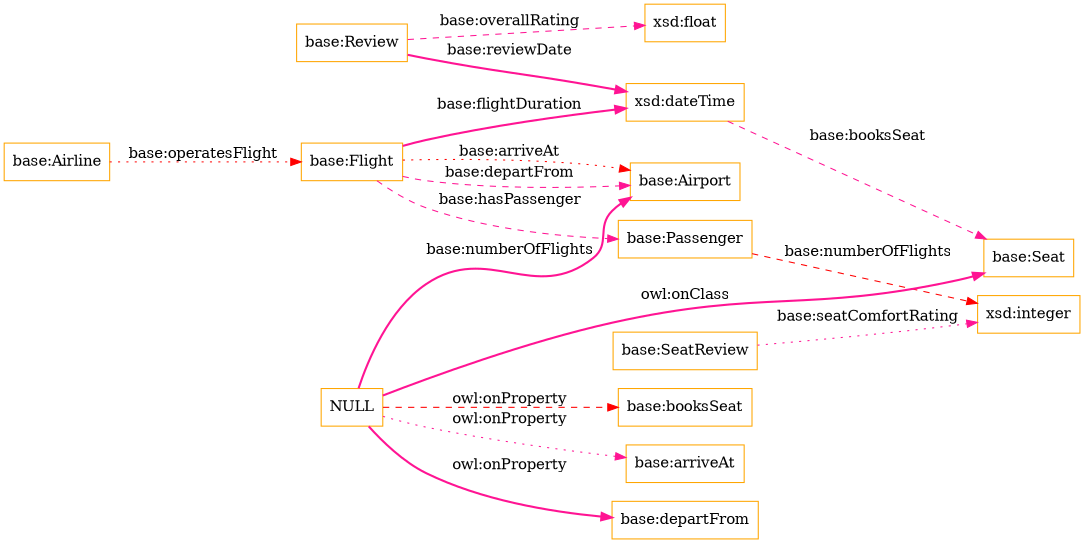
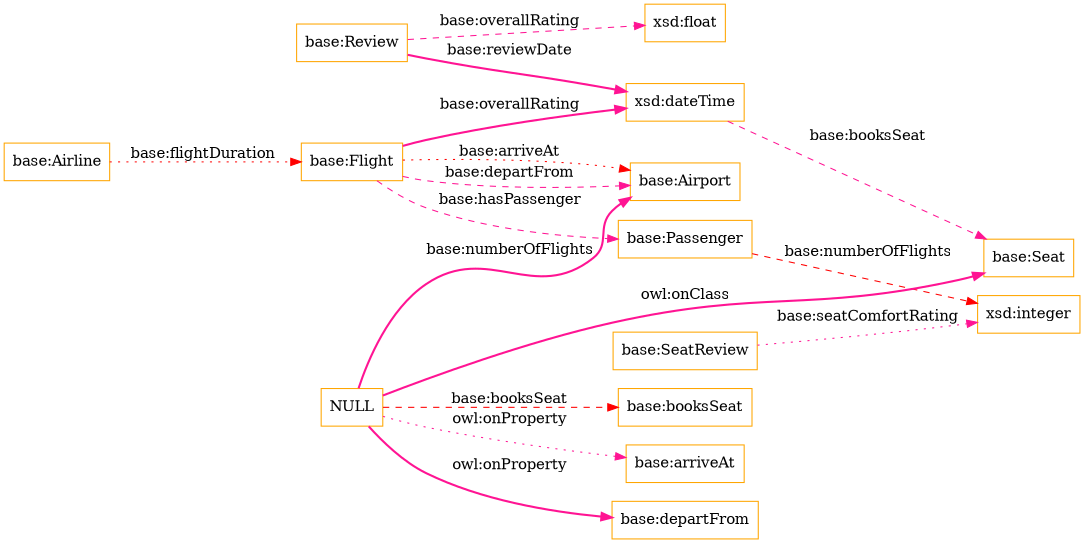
  digraph {
    rankdir=LR
    node [color=orange shape=rectangle]
    edge [color=deeppink style=dashed]
    "base:Review"
    "xsd:float"
    "xsd:dateTime"
    "base:Seat"
    "base:SeatReview"
    "xsd:integer"
    "base:Passenger"
    "base:Airline"
    "base:Flight"
    "base:Airport"
    NULL
    "base:arriveAt"
    "base:departFrom"
    "base:booksSeat"
    "base:Review" -> "xsd:float" [label="base:overallRating"]
    "base:Review" -> "xsd:dateTime" [label="base:reviewDate" style=bold]
    "xsd:dateTime" -> "base:Seat" [label="base:booksSeat"]
    "base:SeatReview" -> "xsd:integer" [label="base:seatComfortRating" style=dotted]
    "base:Passenger" -> "xsd:integer" [color=red label="base:numberOfFlights"]
-   "base:Airline" -> "base:Flight" [color=red label="base:operatesFlight" style=dotted]
-   "base:Flight" -> "xsd:dateTime" [label="base:flightDuration" style=bold]
+   "base:Airline" -> "base:Flight" [color=red label="base:flightDuration" style=dotted]
+   "base:Flight" -> "xsd:dateTime" [label="base:overallRating" style=bold]
    "base:Flight" -> "base:Passenger" [label="base:hasPassenger"]
    "base:Flight" -> "base:Airport" [label="base:departFrom"]
    "base:Flight" -> "base:Airport" [color=red label="base:arriveAt" style=dotted]
    NULL -> "base:Seat" [label="owl:onClass" style=bold]
    NULL -> "base:Airport" [label="base:numberOfFlights" style=bold]
    NULL -> "base:arriveAt" [label="owl:onProperty" style=dotted]
    NULL -> "base:departFrom" [label="owl:onProperty" style=bold]
-   NULL -> "base:booksSeat" [color=red label="owl:onProperty"]
+   NULL -> "base:booksSeat" [color=red label="base:booksSeat"]
  }
